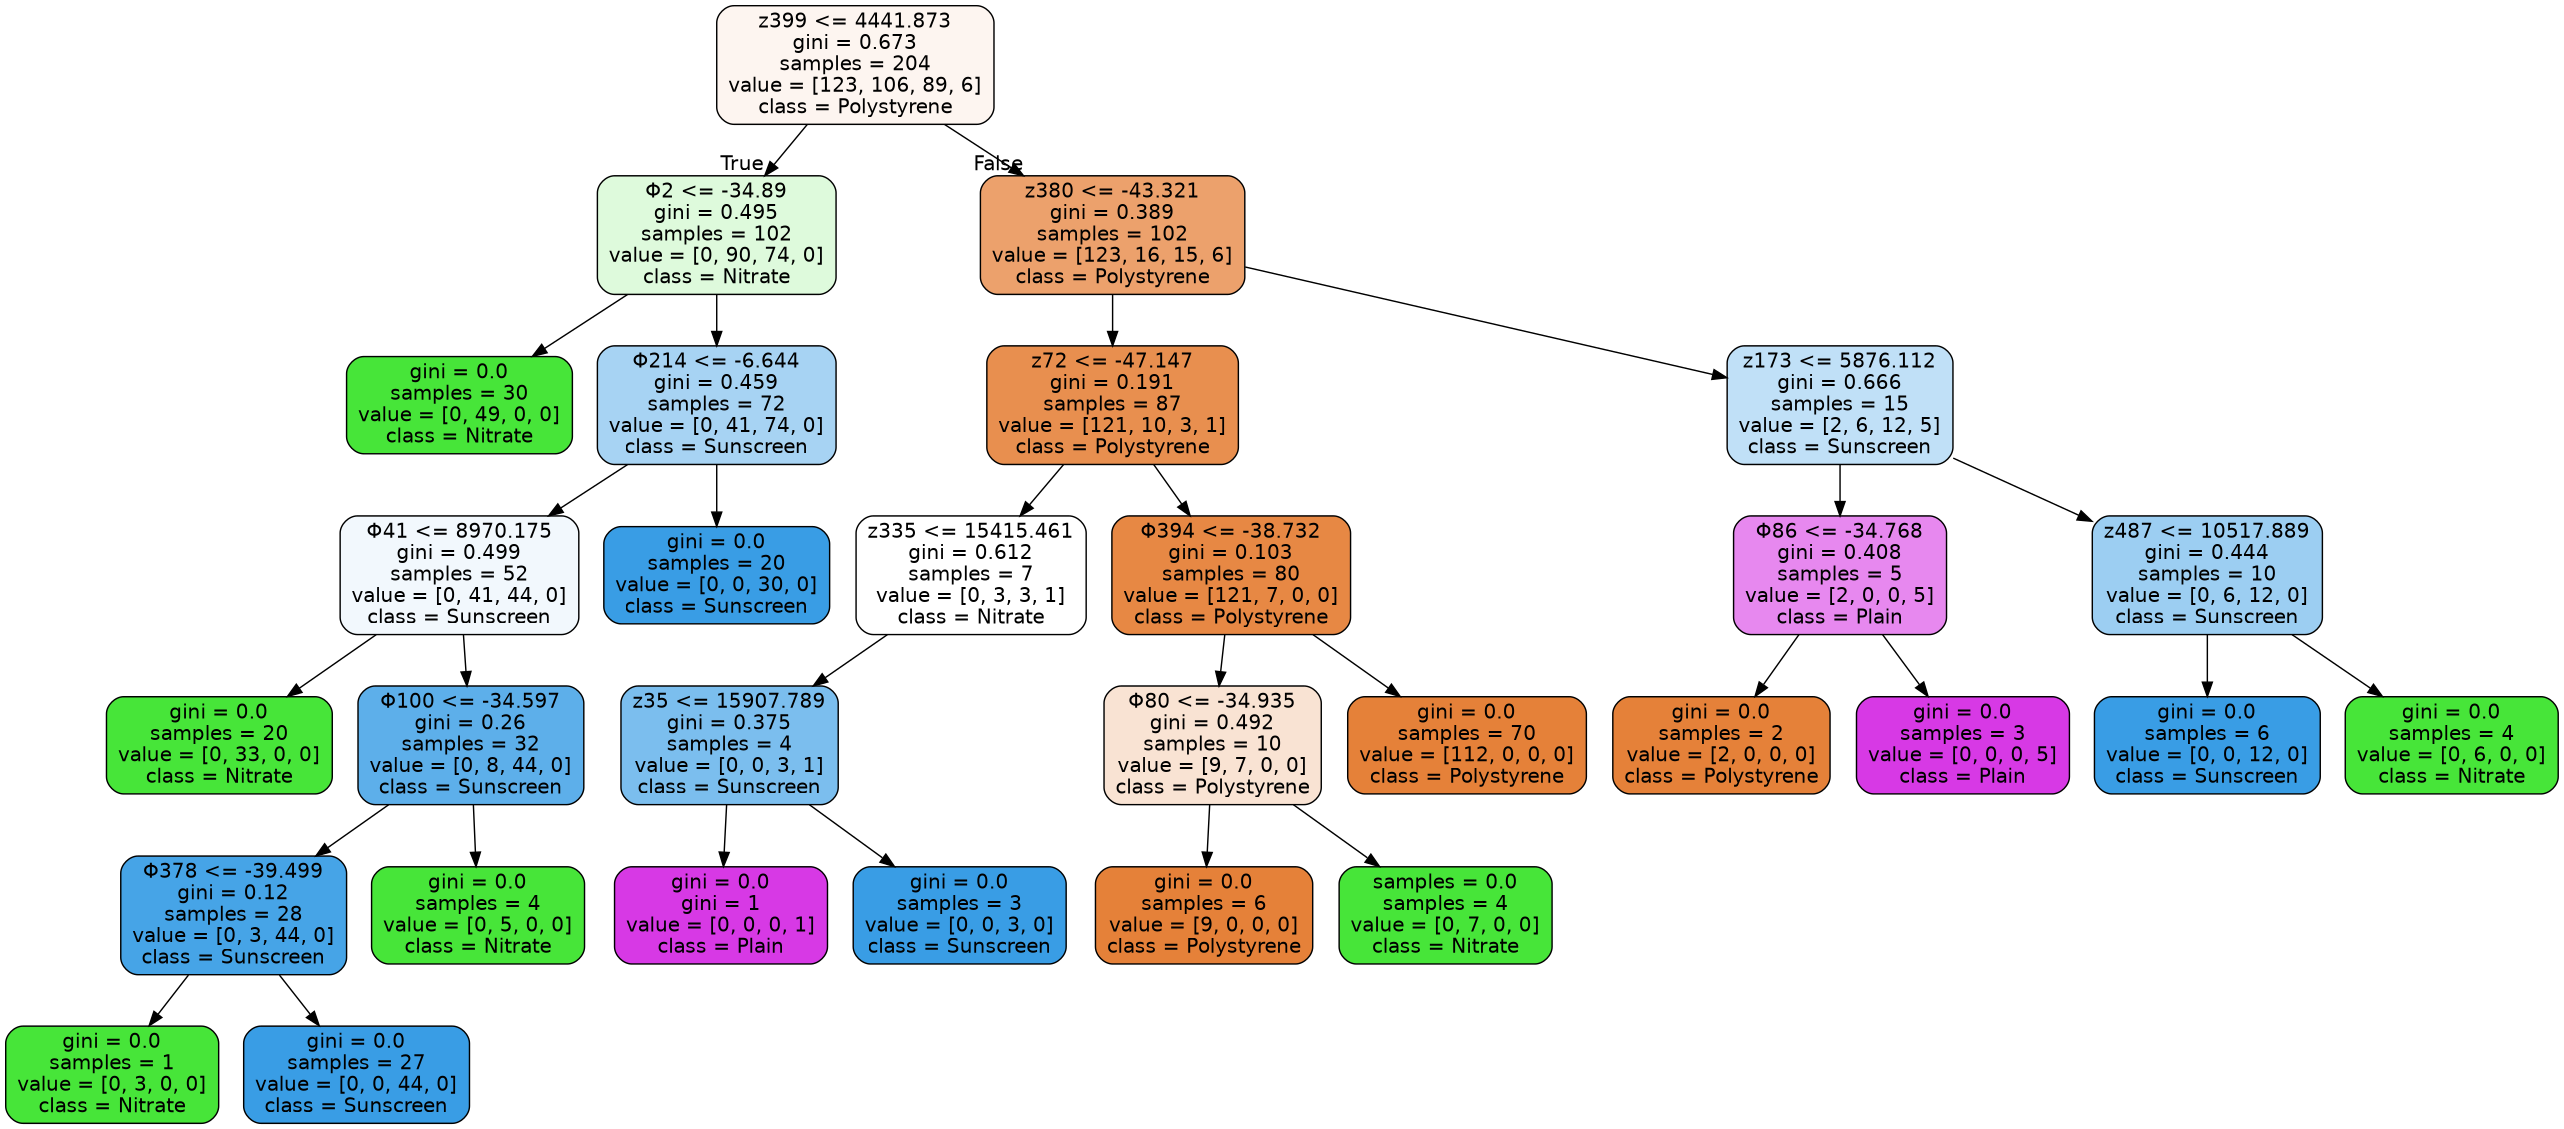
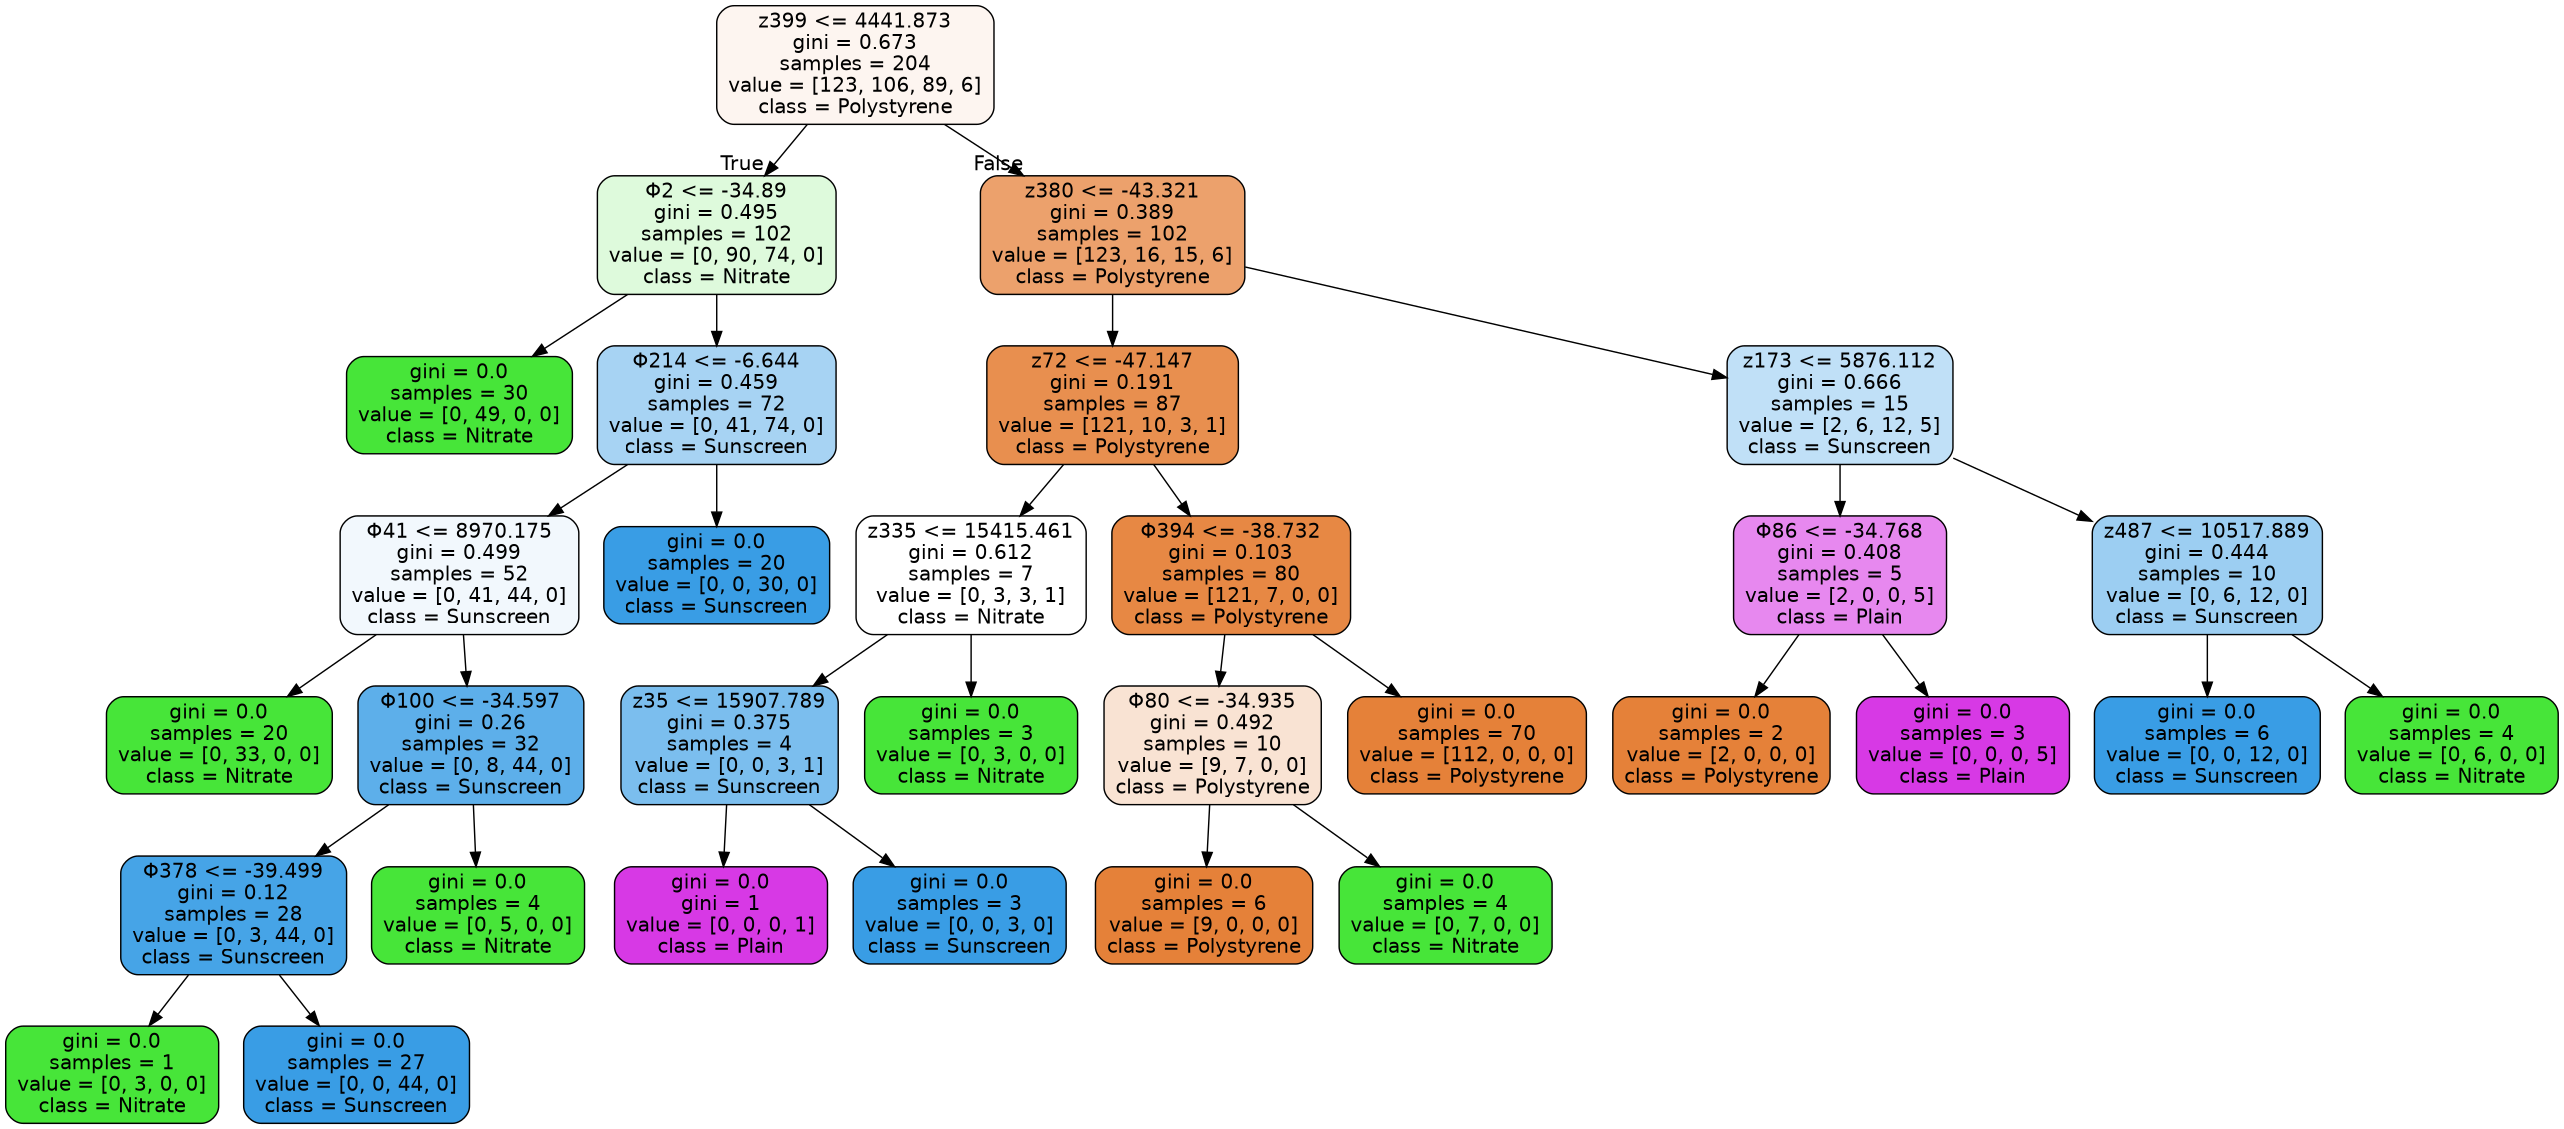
  digraph {
    node [color=black fillcolor="#47e539" fontname=helvetica shape=box style="filled, rounded"]
    edge [fontname=helvetica]
    n1 [fillcolor="#fdf5f0" label="z399 <= 4441.873\ngini = 0.673\nsamples = 204\nvalue = [123, 106, 89, 6]\nclass = Polystyrene"]
    n2 [fillcolor="#defadc" label="Φ2 <= -34.89\ngini = 0.495\nsamples = 102\nvalue = [0, 90, 74, 0]\nclass = Nitrate"]
    n3 [fillcolor="#eca16c" label="z380 <= -43.321\ngini = 0.389\nsamples = 102\nvalue = [123, 16, 15, 6]\nclass = Polystyrene"]
    n4 [label="gini = 0.0\nsamples = 30\nvalue = [0, 49, 0, 0]\nclass = Nitrate"]
    n5 [fillcolor="#a7d3f3" label="Φ214 <= -6.644\ngini = 0.459\nsamples = 72\nvalue = [0, 41, 74, 0]\nclass = Sunscreen"]
    n6 [fillcolor="#e88f4f" label="z72 <= -47.147\ngini = 0.191\nsamples = 87\nvalue = [121, 10, 3, 1]\nclass = Polystyrene"]
    n7 [fillcolor="#c0e0f7" label="z173 <= 5876.112\ngini = 0.666\nsamples = 15\nvalue = [2, 6, 12, 5]\nclass = Sunscreen"]
    n8 [fillcolor="#f2f8fd" label="Φ41 <= 8970.175\ngini = 0.499\nsamples = 52\nvalue = [0, 41, 44, 0]\nclass = Sunscreen"]
    n9 [fillcolor="#399de5" label="gini = 0.0\nsamples = 20\nvalue = [0, 0, 30, 0]\nclass = Sunscreen"]
    n10 [label="gini = 0.0\nsamples = 20\nvalue = [0, 33, 0, 0]\nclass = Nitrate"]
    n11 [fillcolor="#5dafea" label="Φ100 <= -34.597\ngini = 0.26\nsamples = 32\nvalue = [0, 8, 44, 0]\nclass = Sunscreen"]
    n12 [fillcolor="#46a4e7" label="Φ378 <= -39.499\ngini = 0.12\nsamples = 28\nvalue = [0, 3, 44, 0]\nclass = Sunscreen"]
    n13 [label="gini = 0.0\nsamples = 4\nvalue = [0, 5, 0, 0]\nclass = Nitrate"]
    n14 [label="gini = 0.0\nsamples = 1\nvalue = [0, 3, 0, 0]\nclass = Nitrate"]
    n15 [fillcolor="#399de5" label="gini = 0.0\nsamples = 27\nvalue = [0, 0, 44, 0]\nclass = Sunscreen"]
    n16 [fillcolor="#ffffff" label="z335 <= 15415.461\ngini = 0.612\nsamples = 7\nvalue = [0, 3, 3, 1]\nclass = Nitrate"]
    n17 [fillcolor="#e78844" label="Φ394 <= -38.732\ngini = 0.103\nsamples = 80\nvalue = [121, 7, 0, 0]\nclass = Polystyrene"]
    n18 [fillcolor="#e788ef" label="Φ86 <= -34.768\ngini = 0.408\nsamples = 5\nvalue = [2, 0, 0, 5]\nclass = Plain"]
    n19 [fillcolor="#9ccef2" label="z487 <= 10517.889\ngini = 0.444\nsamples = 10\nvalue = [0, 6, 12, 0]\nclass = Sunscreen"]
    n20 [fillcolor="#7bbeee" label="z35 <= 15907.789\ngini = 0.375\nsamples = 4\nvalue = [0, 0, 3, 1]\nclass = Sunscreen"]
+   n21 [label="gini = 0.0\nsamples = 3\nvalue = [0, 3, 0, 0]\nclass = Nitrate"]
    n22 [fillcolor="#f9e3d3" label="Φ80 <= -34.935\ngini = 0.492\nsamples = 10\nvalue = [9, 7, 0, 0]\nclass = Polystyrene"]
    n23 [fillcolor="#e58139" label="gini = 0.0\nsamples = 70\nvalue = [112, 0, 0, 0]\nclass = Polystyrene"]
    n24 [fillcolor="#d739e5" label="gini = 0.0\ngini = 1\nvalue = [0, 0, 0, 1]\nclass = Plain"]
    n25 [fillcolor="#399de5" label="gini = 0.0\nsamples = 3\nvalue = [0, 0, 3, 0]\nclass = Sunscreen"]
    n26 [fillcolor="#e58139" label="gini = 0.0\nsamples = 6\nvalue = [9, 0, 0, 0]\nclass = Polystyrene"]
-   n27 [label="samples = 0.0\nsamples = 4\nvalue = [0, 7, 0, 0]\nclass = Nitrate"]
+   n27 [label="gini = 0.0\nsamples = 4\nvalue = [0, 7, 0, 0]\nclass = Nitrate"]
    n28 [fillcolor="#e58139" label="gini = 0.0\nsamples = 2\nvalue = [2, 0, 0, 0]\nclass = Polystyrene"]
    n29 [fillcolor="#d739e5" label="gini = 0.0\nsamples = 3\nvalue = [0, 0, 0, 5]\nclass = Plain"]
    n30 [fillcolor="#399de5" label="gini = 0.0\nsamples = 6\nvalue = [0, 0, 12, 0]\nclass = Sunscreen"]
    n31 [label="gini = 0.0\nsamples = 4\nvalue = [0, 6, 0, 0]\nclass = Nitrate"]
    n1 -> n2 [headlabel=True labelangle=45 labeldistance=2.5]
    n1 -> n3 [headlabel=False labelangle=-45 labeldistance=2.5]
    n2 -> n4
    n2 -> n5
    n3 -> n6
    n3 -> n7
    n5 -> n8
    n5 -> n9
    n6 -> n16
    n6 -> n17
    n7 -> n18
    n7 -> n19
    n8 -> n10
    n8 -> n11
    n11 -> n12
    n11 -> n13
    n12 -> n14
    n12 -> n15
    n16 -> n20
+   n16 -> n21
    n17 -> n22
    n17 -> n23
    n18 -> n28
    n18 -> n29
    n19 -> n30
    n19 -> n31
    n20 -> n24
    n20 -> n25
    n22 -> n26
    n22 -> n27
  }
